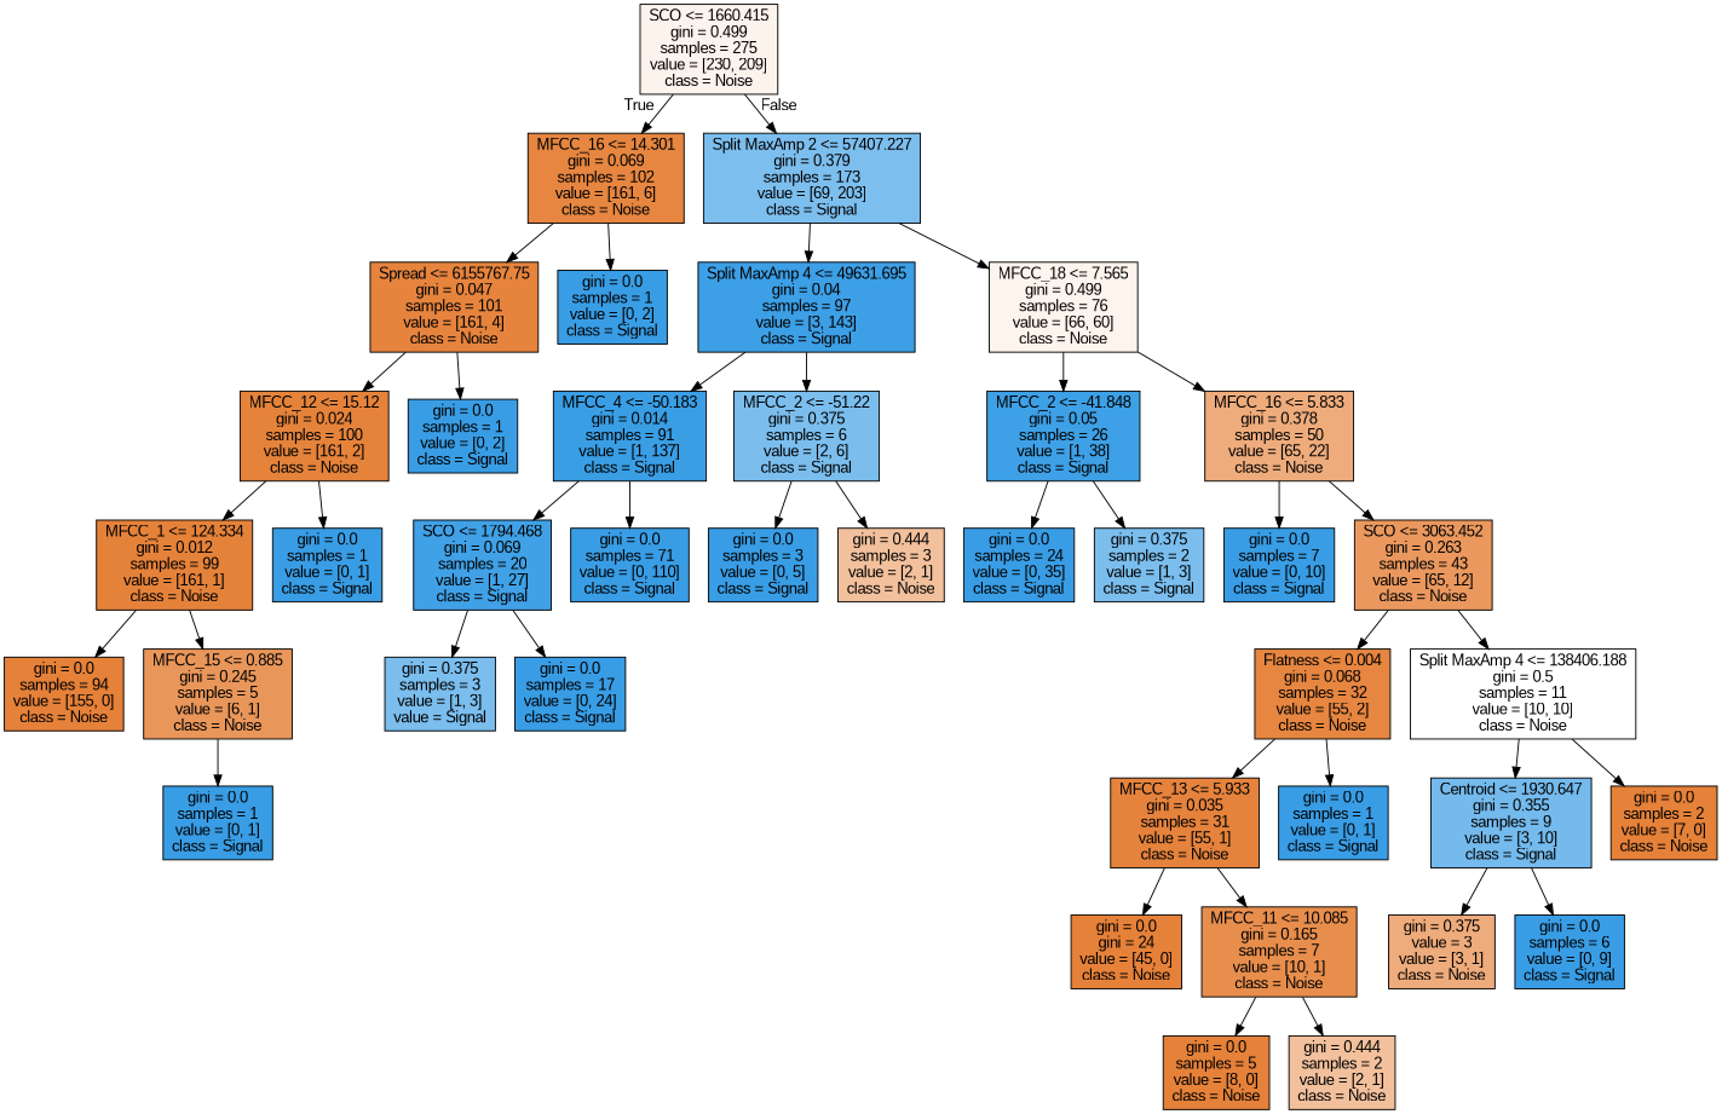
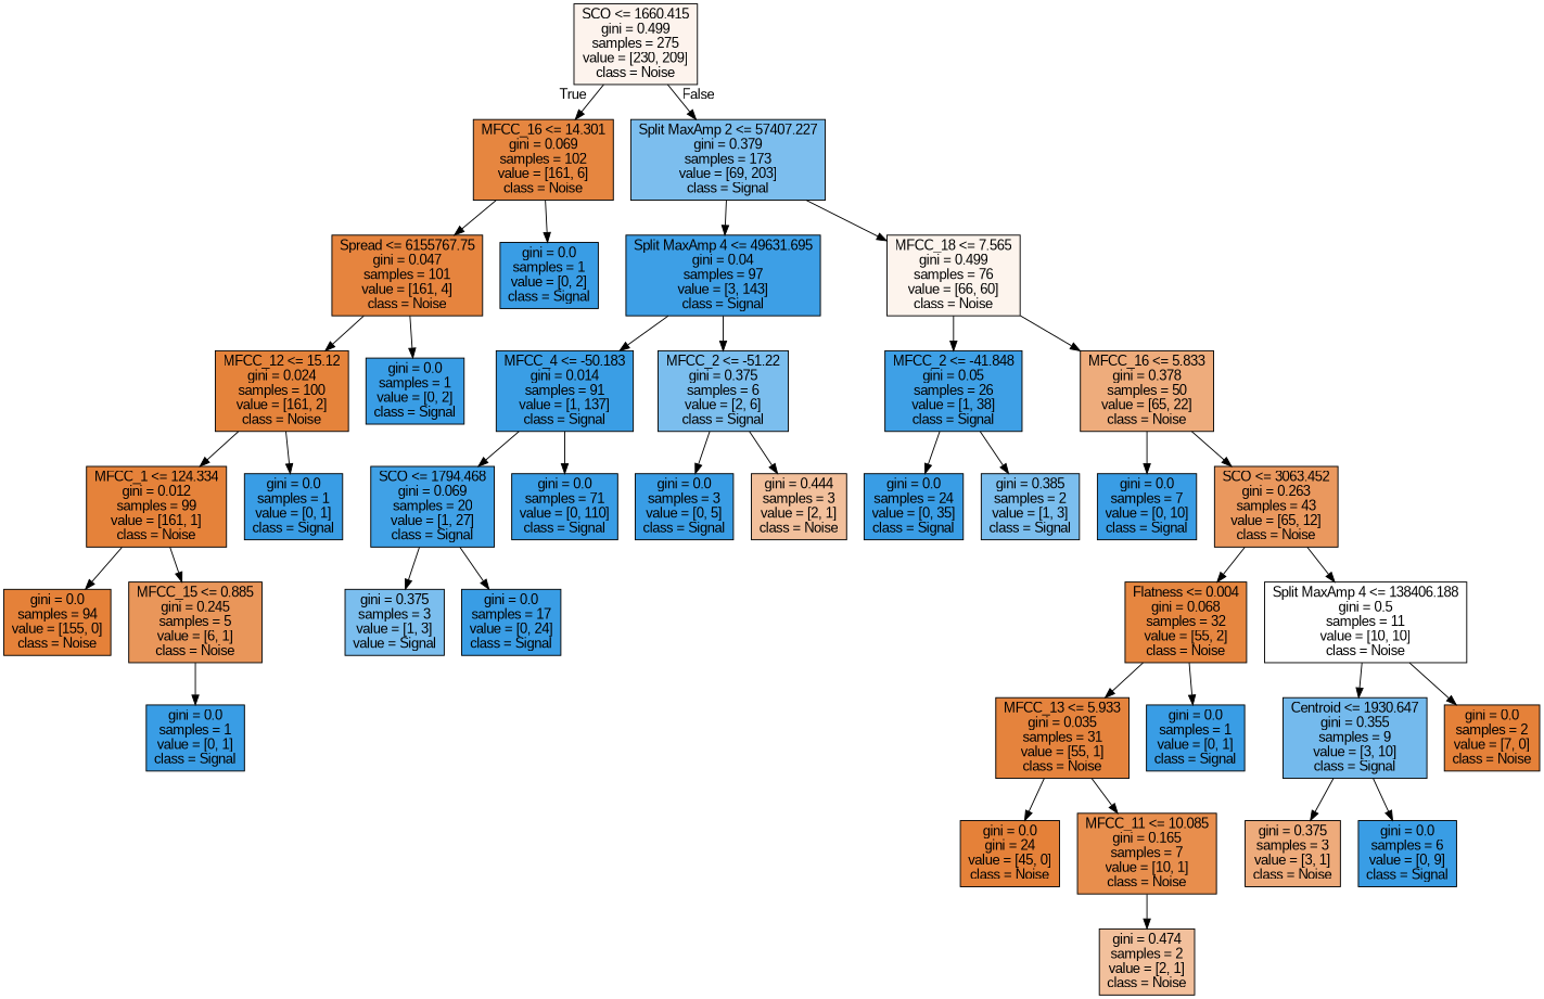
  digraph {
    fontname="Liberation Sans"
    node [color=black fillcolor="#399de5" fontname="Liberation Sans" shape=box style=filled]
    edge [fontname="Liberation Sans"]
    n1 [fillcolor="#fdf3ed" label="SCO <= 1660.415\ngini = 0.499\nsamples = 275\nvalue = [230, 209]\nclass = Noise"]
    n2 [fillcolor="#e68640" label="MFCC_16 <= 14.301\ngini = 0.069\nsamples = 102\nvalue = [161, 6]\nclass = Noise"]
    n3 [fillcolor="#7cbeee" label="Split MaxAmp 2 <= 57407.227\ngini = 0.379\nsamples = 173\nvalue = [69, 203]\nclass = Signal"]
    n4 [fillcolor="#e6843e" label="Spread <= 6155767.75\ngini = 0.047\nsamples = 101\nvalue = [161, 4]\nclass = Noise"]
    n5 [label="gini = 0.0\nsamples = 1\nvalue = [0, 2]\nclass = Signal"]
    n6 [fillcolor="#3d9fe6" label="Split MaxAmp 4 <= 49631.695\ngini = 0.04\nsamples = 97\nvalue = [3, 143]\nclass = Signal"]
    n7 [fillcolor="#fdf4ed" label="MFCC_18 <= 7.565\ngini = 0.499\nsamples = 76\nvalue = [66, 60]\nclass = Noise"]
    n8 [fillcolor="#e5833b" label="MFCC_12 <= 15.12\ngini = 0.024\nsamples = 100\nvalue = [161, 2]\nclass = Noise"]
    n9 [label="gini = 0.0\nsamples = 1\nvalue = [0, 2]\nclass = Signal"]
    n10 [fillcolor="#e5823a" label="MFCC_1 <= 124.334\ngini = 0.012\nsamples = 99\nvalue = [161, 1]\nclass = Noise"]
    n11 [label="gini = 0.0\nsamples = 1\nvalue = [0, 1]\nclass = Signal"]
    n12 [fillcolor="#e58139" label="gini = 0.0\nsamples = 94\nvalue = [155, 0]\nclass = Noise"]
    n13 [fillcolor="#e9965a" label="MFCC_15 <= 0.885\ngini = 0.245\nsamples = 5\nvalue = [6, 1]\nclass = Noise"]
    n14 [label="gini = 0.0\nsamples = 1\nvalue = [0, 1]\nclass = Signal"]
    n15 [fillcolor="#3a9ee5" label="MFCC_4 <= -50.183\ngini = 0.014\nsamples = 91\nvalue = [1, 137]\nclass = Signal"]
    n16 [fillcolor="#7bbeee" label="MFCC_2 <= -51.22\ngini = 0.375\nsamples = 6\nvalue = [2, 6]\nclass = Signal"]
    n17 [fillcolor="#3ea0e6" label="MFCC_2 <= -41.848\ngini = 0.05\nsamples = 26\nvalue = [1, 38]\nclass = Signal"]
    n18 [fillcolor="#eeac7c" label="MFCC_16 <= 5.833\ngini = 0.378\nsamples = 50\nvalue = [65, 22]\nclass = Noise"]
    n19 [fillcolor="#40a1e6" label="SCO <= 1794.468\ngini = 0.069\nsamples = 20\nvalue = [1, 27]\nclass = Signal"]
    n20 [label="gini = 0.0\nsamples = 71\nvalue = [0, 110]\nclass = Signal"]
    n21 [label="gini = 0.0\nsamples = 3\nvalue = [0, 5]\nclass = Signal"]
    n22 [fillcolor="#f2c09c" label="gini = 0.444\nsamples = 3\nvalue = [2, 1]\nclass = Noise"]
    n23 [fillcolor="#7bbeee" label="gini = 0.375\nsamples = 3\nvalue = [1, 3]\nvalue = Signal"]
    n24 [label="gini = 0.0\nsamples = 17\nvalue = [0, 24]\nclass = Signal"]
    n25 [label="gini = 0.0\nsamples = 24\nvalue = [0, 35]\nclass = Signal"]
-   n26 [fillcolor="#7bbeee" label="gini = 0.375\nsamples = 2\nvalue = [1, 3]\nclass = Signal"]
+   n26 [fillcolor="#7bbeee" label="gini = 0.385\nsamples = 2\nvalue = [1, 3]\nclass = Signal"]
    n27 [label="gini = 0.0\nsamples = 7\nvalue = [0, 10]\nclass = Signal"]
    n28 [fillcolor="#ea985e" label="SCO <= 3063.452\ngini = 0.263\nsamples = 43\nvalue = [65, 12]\nclass = Noise"]
    n29 [fillcolor="#e68640" label="Flatness <= 0.004\ngini = 0.068\nsamples = 32\nvalue = [55, 2]\nclass = Noise"]
    n30 [fillcolor="#ffffff" label="Split MaxAmp 4 <= 138406.188\ngini = 0.5\nsamples = 11\nvalue = [10, 10]\nclass = Noise"]
    n31 [fillcolor="#e5833d" label="MFCC_13 <= 5.933\ngini = 0.035\nsamples = 31\nvalue = [55, 1]\nclass = Noise"]
    n32 [label="gini = 0.0\nsamples = 1\nvalue = [0, 1]\nclass = Signal"]
    n33 [fillcolor="#74baed" label="Centroid <= 1930.647\ngini = 0.355\nsamples = 9\nvalue = [3, 10]\nclass = Signal"]
    n34 [fillcolor="#e58139" label="gini = 0.0\nsamples = 2\nvalue = [7, 0]\nclass = Noise"]
    n35 [fillcolor="#e58139" label="gini = 0.0\ngini = 24\nvalue = [45, 0]\nclass = Noise"]
    n36 [fillcolor="#e88e4d" label="MFCC_11 <= 10.085\ngini = 0.165\nsamples = 7\nvalue = [10, 1]\nclass = Noise"]
-   n37 [fillcolor="#e58139" label="gini = 0.0\nsamples = 5\nvalue = [8, 0]\nclass = Noise"]
-   n38 [fillcolor="#f2c09c" label="gini = 0.444\nsamples = 2\nvalue = [2, 1]\nclass = Noise"]
-   n39 [fillcolor="#eeab7b" label="gini = 0.375\nvalue = 3\nvalue = [3, 1]\nclass = Noise"]
+   n38 [fillcolor="#f2c09c" label="gini = 0.474\nsamples = 2\nvalue = [2, 1]\nclass = Noise"]
+   n39 [fillcolor="#eeab7b" label="gini = 0.375\nsamples = 3\nvalue = [3, 1]\nclass = Noise"]
    n40 [label="gini = 0.0\nsamples = 6\nvalue = [0, 9]\nclass = Signal"]
    n1 -> n2 [headlabel=True labelangle=45 labeldistance=2.5]
    n1 -> n3 [headlabel=False labelangle=-45 labeldistance=2.5]
    n2 -> n4
    n2 -> n5
    n3 -> n6
    n3 -> n7
    n4 -> n8
    n4 -> n9
    n6 -> n15
    n6 -> n16
    n7 -> n17
    n7 -> n18
    n8 -> n10
    n8 -> n11
    n10 -> n12
    n10 -> n13
    n13 -> n14
    n15 -> n19
    n15 -> n20
    n16 -> n21
    n16 -> n22
    n17 -> n25
    n17 -> n26
    n18 -> n27
    n18 -> n28
    n19 -> n23
    n19 -> n24
    n28 -> n29
    n28 -> n30
    n29 -> n31
    n29 -> n32
    n30 -> n33
    n30 -> n34
    n31 -> n35
    n31 -> n36
    n33 -> n39
    n33 -> n40
-   n36 -> n37
    n36 -> n38
  }
